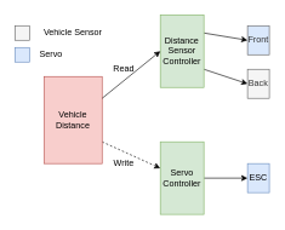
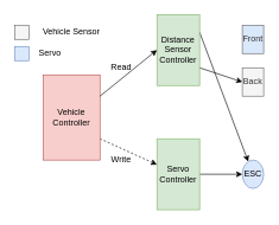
  <mxCell id="0" />
  <mxCell id="1" parent="0" />
  <mxCell id="2" style="rounded=0;orthogonalLoop=1;jettySize=auto;html=1;exitX=1;exitY=0.75;exitDx=0;exitDy=0;dashed=1;" edge="1" parent="1" source="3" target="8"><mxGeometry relative="1" as="geometry" /></mxCell>
- <mxCell id="3" value="Vehicle Distance" style="rounded=0;whiteSpace=wrap;html=1;fillColor=#f8cecc;strokeColor=#b85450;" vertex="1" parent="1"><mxGeometry x="60" y="105" width="80" height="120" as="geometry" /></mxCell>
- <mxCell id="4" style="rounded=0;orthogonalLoop=1;jettySize=auto;html=1;exitX=1;exitY=0.25;exitDx=0;exitDy=0;entryX=0;entryY=0.5;entryDx=0;entryDy=0;" edge="1" parent="1" source="6" target="9"><mxGeometry relative="1" as="geometry" /></mxCell>
+ <mxCell id="3" value="Vehicle Controller" style="rounded=0;whiteSpace=wrap;html=1;fillColor=#f8cecc;strokeColor=#b85450;" vertex="1" parent="1"><mxGeometry x="60" y="105" width="80" height="120" as="geometry" /></mxCell>
+ <mxCell id="4" style="rounded=0;orthogonalLoop=1;jettySize=auto;html=1;exitX=1;exitY=0.25;exitDx=0;exitDy=0;" edge="1" parent="1" source="6" target="12"><mxGeometry relative="1" as="geometry" /></mxCell>
  <mxCell id="5" style="rounded=0;orthogonalLoop=1;jettySize=auto;html=1;exitX=1;exitY=0.75;exitDx=0;exitDy=0;entryX=0;entryY=0.5;entryDx=0;entryDy=0;" edge="1" parent="1" source="6" target="10"><mxGeometry relative="1" as="geometry" /></mxCell>
  <mxCell id="6" value="Distance Sensor Controller" style="rounded=0;whiteSpace=wrap;html=1;fillColor=#d5e8d4;strokeColor=#82b366;" vertex="1" parent="1"><mxGeometry x="220" y="20" width="60" height="100" as="geometry" /></mxCell>
  <mxCell id="7" style="edgeStyle=none;rounded=0;orthogonalLoop=1;jettySize=auto;html=1;exitX=1;exitY=0.5;exitDx=0;exitDy=0;entryX=0;entryY=0.5;entryDx=0;entryDy=0;endArrow=classic;endFill=1;" edge="1" parent="1" source="8" target="12"><mxGeometry relative="1" as="geometry" /></mxCell>
  <mxCell id="8" value="Servo Controller" style="rounded=0;whiteSpace=wrap;html=1;fillColor=#d5e8d4;strokeColor=#82b366;" vertex="1" parent="1"><mxGeometry x="220" y="195" width="60" height="100" as="geometry" /></mxCell>
  <mxCell id="9" value="Front" style="rounded=0;whiteSpace=wrap;html=1;fillColor=#dae8fc;strokeColor=#666666;fontColor=#333333;" vertex="1" parent="1"><mxGeometry x="340" y="35" width="30" height="40" as="geometry" /></mxCell>
  <mxCell id="10" value="Back" style="rounded=0;whiteSpace=wrap;html=1;fillColor=#f5f5f5;strokeColor=#666666;fontColor=#333333;" vertex="1" parent="1"><mxGeometry x="340" y="95" width="30" height="40" as="geometry" /></mxCell>
  <mxCell id="11" value="" style="endArrow=classic;html=1;entryX=0;entryY=0.5;entryDx=0;entryDy=0;exitX=1;exitY=0.25;exitDx=0;exitDy=0;" edge="1" parent="1" source="3" target="6"><mxGeometry width="50" height="50" relative="1" as="geometry"><mxPoint x="100" y="155" as="sourcePoint" /><mxPoint x="210" y="115" as="targetPoint" /></mxGeometry></mxCell>
- <mxCell id="12" value="ESC" style="rounded=0;whiteSpace=wrap;html=1;fillColor=#dae8fc;strokeColor=#6c8ebf;" vertex="1" parent="1"><mxGeometry x="340" y="225" width="30" height="40" as="geometry" /></mxCell>
+ <mxCell id="12" value="ESC" style="ellipse;whiteSpace=wrap;html=1;fillColor=#dae8fc;strokeColor=#6c8ebf;" vertex="1" parent="1"><mxGeometry x="340" y="225" width="30" height="40" as="geometry" /></mxCell>
  <mxCell id="13" value="" style="rounded=0;whiteSpace=wrap;html=1;fillColor=#f5f5f5;strokeColor=#666666;fontColor=#333333;" vertex="1" parent="1"><mxGeometry x="20" y="35" width="20" height="20" as="geometry" /></mxCell>
  <mxCell id="14" value="" style="rounded=0;whiteSpace=wrap;html=1;fillColor=#dae8fc;strokeColor=#6c8ebf;" vertex="1" parent="1"><mxGeometry x="20" y="65" width="20" height="20" as="geometry" /></mxCell>
  <mxCell id="15" value="Vehicle Sensor" style="text;html=1;strokeColor=none;fillColor=none;align=center;verticalAlign=middle;whiteSpace=wrap;rounded=0;" vertex="1" parent="1"><mxGeometry x="50" y="35" width="100" height="20" as="geometry" /></mxCell>
  <mxCell id="16" value="Servo" style="text;html=1;strokeColor=none;fillColor=none;align=center;verticalAlign=middle;whiteSpace=wrap;rounded=0;" vertex="1" parent="1"><mxGeometry x="50" y="65" width="40" height="20" as="geometry" /></mxCell>
  <mxCell id="17" value="Read" style="text;html=1;strokeColor=none;fillColor=none;align=center;verticalAlign=middle;whiteSpace=wrap;rounded=0;" vertex="1" parent="1"><mxGeometry x="140" y="85" width="60" height="20" as="geometry" /></mxCell>
  <mxCell id="18" value="Write" style="text;html=1;strokeColor=none;fillColor=none;align=center;verticalAlign=middle;whiteSpace=wrap;rounded=0;" vertex="1" parent="1"><mxGeometry x="140" y="215" width="60" height="20" as="geometry" /></mxCell>
